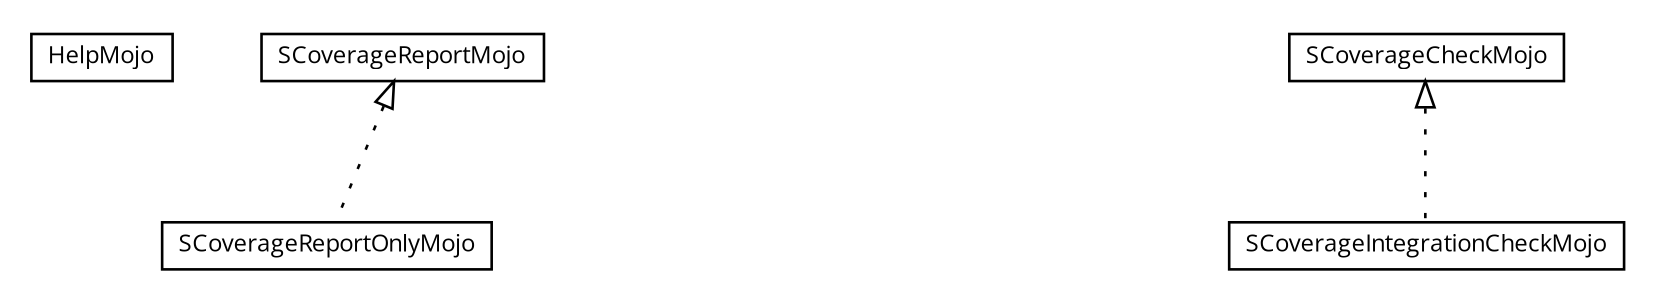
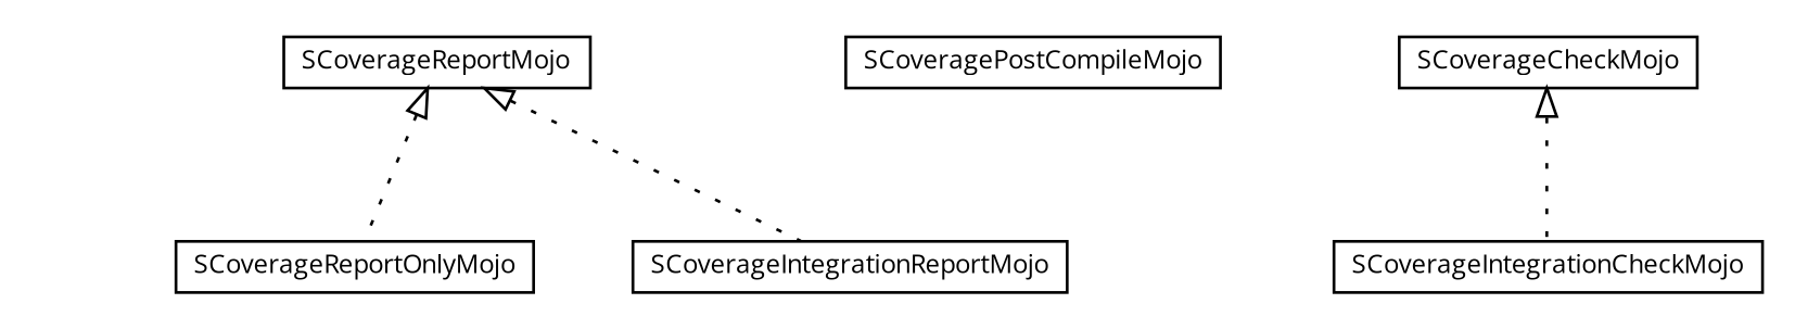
  digraph {
    fontname="Open Sans"
    nodesep=0.25
    ranksep=0.5
    node [fontcolor=black fontname="Open Sans" fontsize=9.0 shape=plaintext]
    edge [arrowtail=empty dir=back fontname="Open Sans" fontsize=10 headport=p labelfontname=arial labelfontsize=10 style=dotted tailport=p]
-   n1 [label=<<table title="org.scoverage.plugin.HelpMojo" border="0" cellborder="1" cellspacing="0" cellpadding="2" port="p" href="./HelpMojo.html"> 		<tr><td><table border="0" cellspacing="0" cellpadding="1"> <tr><td align="center" balign="center"> HelpMojo </td></tr> 		</table></td></tr> 		</table>>]
    n2 [label=<<table title="org.scoverage.plugin.SCoverageReportOnlyMojo" border="0" cellborder="1" cellspacing="0" cellpadding="2" port="p" href="./SCoverageReportOnlyMojo.html"> 		<tr><td><table border="0" cellspacing="0" cellpadding="1"> <tr><td align="center" balign="center"> SCoverageReportOnlyMojo </td></tr> 		</table></td></tr> 		</table>>]
    n3 [label=<<table title="org.scoverage.plugin.SCoverageReportMojo" border="0" cellborder="1" cellspacing="0" cellpadding="2" port="p" href="./SCoverageReportMojo.html"> 		<tr><td><table border="0" cellspacing="0" cellpadding="1"> <tr><td align="center" balign="center"> SCoverageReportMojo </td></tr> 		</table></td></tr> 		</table>>]
+   n4 [label=<<table title="org.scoverage.plugin.SCoverageIntegrationReportMojo" border="0" cellborder="1" cellspacing="0" cellpadding="2" port="p" href="./SCoverageIntegrationReportMojo.html"> 		<tr><td><table border="0" cellspacing="0" cellpadding="1"> <tr><td align="center" balign="center"> SCoverageIntegrationReportMojo </td></tr> 		</table></td></tr> 		</table>>]
+   n5 [label=<<table title="org.scoverage.plugin.SCoveragePostCompileMojo" border="0" cellborder="1" cellspacing="0" cellpadding="2" port="p" href="./SCoveragePostCompileMojo.html"> 		<tr><td><table border="0" cellspacing="0" cellpadding="1"> <tr><td align="center" balign="center"> SCoveragePostCompileMojo </td></tr> 		</table></td></tr> 		</table>>]
    n6 [label=<<table title="org.scoverage.plugin.SCoverageIntegrationCheckMojo" border="0" cellborder="1" cellspacing="0" cellpadding="2" port="p" href="./SCoverageIntegrationCheckMojo.html"> 		<tr><td><table border="0" cellspacing="0" cellpadding="1"> <tr><td align="center" balign="center"> SCoverageIntegrationCheckMojo </td></tr> 		</table></td></tr> 		</table>>]
    n7 [label=<<table title="org.scoverage.plugin.SCoverageCheckMojo" border="0" cellborder="1" cellspacing="0" cellpadding="2" port="p" href="./SCoverageCheckMojo.html"> 		<tr><td><table border="0" cellspacing="0" cellpadding="1"> <tr><td align="center" balign="center"> SCoverageCheckMojo </td></tr> 		</table></td></tr> 		</table>>]
    n3 -> n2
+   n3 -> n4
    n7 -> n6
  }
